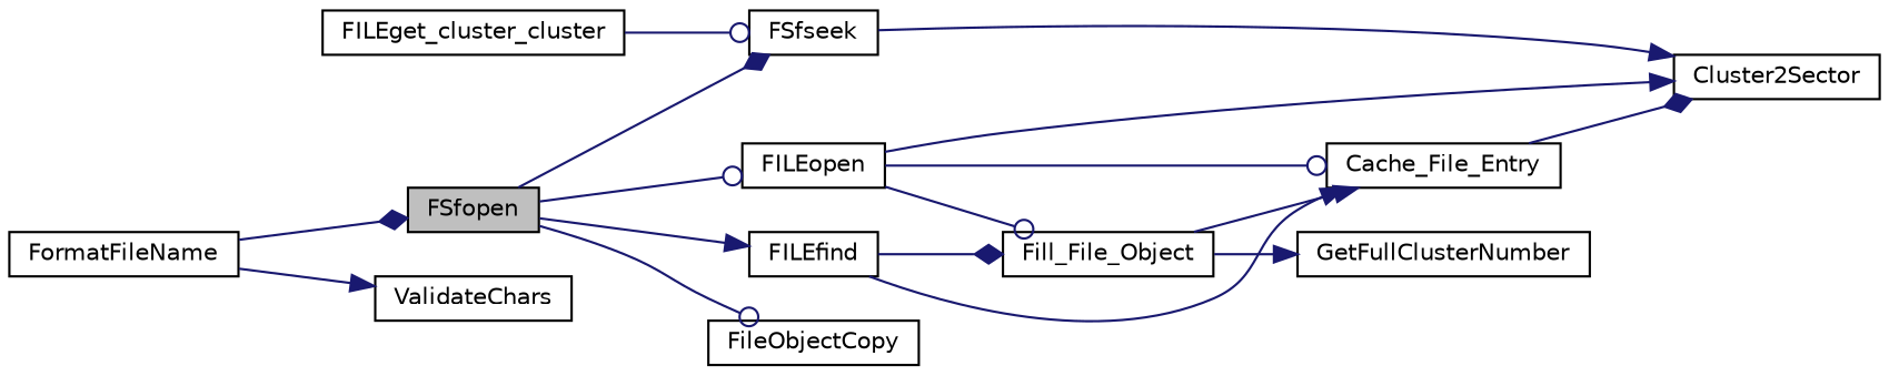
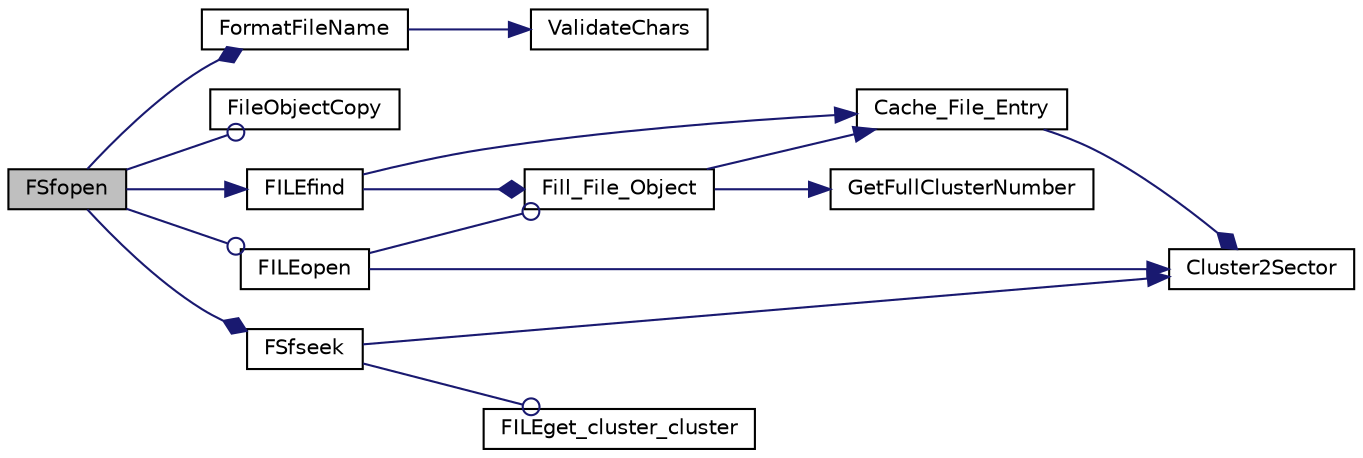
  digraph {
    rankdir=LR
    node [color=black fillcolor=white fontname=Helvetica fontsize=10 shape=record style=filled]
    edge [arrowhead=normal color=midnightblue fontname=Helvetica fontsize=10 labelfontname=Helvetica labelfontsize=10 style=solid]
    n1 [fillcolor=grey75 fontcolor=black height=0.2 label=FSfopen width=0.4]
    n2 [height=0.2 label=FormatFileName width=0.4]
    n3 [height=0.2 label=FileObjectCopy width=0.4]
    n4 [height=0.2 label=FILEfind width=0.4]
    n5 [height=0.2 label=FILEopen width=0.4]
    n6 [height=0.2 label=FSfseek width=0.4]
    n7 [height=0.2 label=ValidateChars width=0.4]
    n8 [height=0.2 label=Cache_File_Entry width=0.4]
    n9 [height=0.2 label=Fill_File_Object width=0.4]
    n10 [height=0.2 label=Cluster2Sector width=0.4]
    n11 [height=0.2 label=FILEget_cluster_cluster width=0.4]
    n12 [height=0.2 label=GetFullClusterNumber width=0.4]
-   n2 -> n1 [arrowhead=diamond]
+   n1 -> n2 [arrowhead=diamond]
    n1 -> n3 [arrowhead=odot]
    n1 -> n4
    n1 -> n5 [arrowhead=odot]
    n1 -> n6 [arrowhead=diamond]
    n2 -> n7
    n4 -> n8
    n4 -> n9 [arrowhead=diamond]
-   n5 -> n8 [arrowhead=odot]
    n5 -> n9 [arrowhead=odot]
    n5 -> n10
    n6 -> n10
-   n11 -> n6 [arrowhead=odot]
+   n6 -> n11 [arrowhead=odot]
    n8 -> n10 [arrowhead=diamond]
    n9 -> n8
    n9 -> n12
  }
